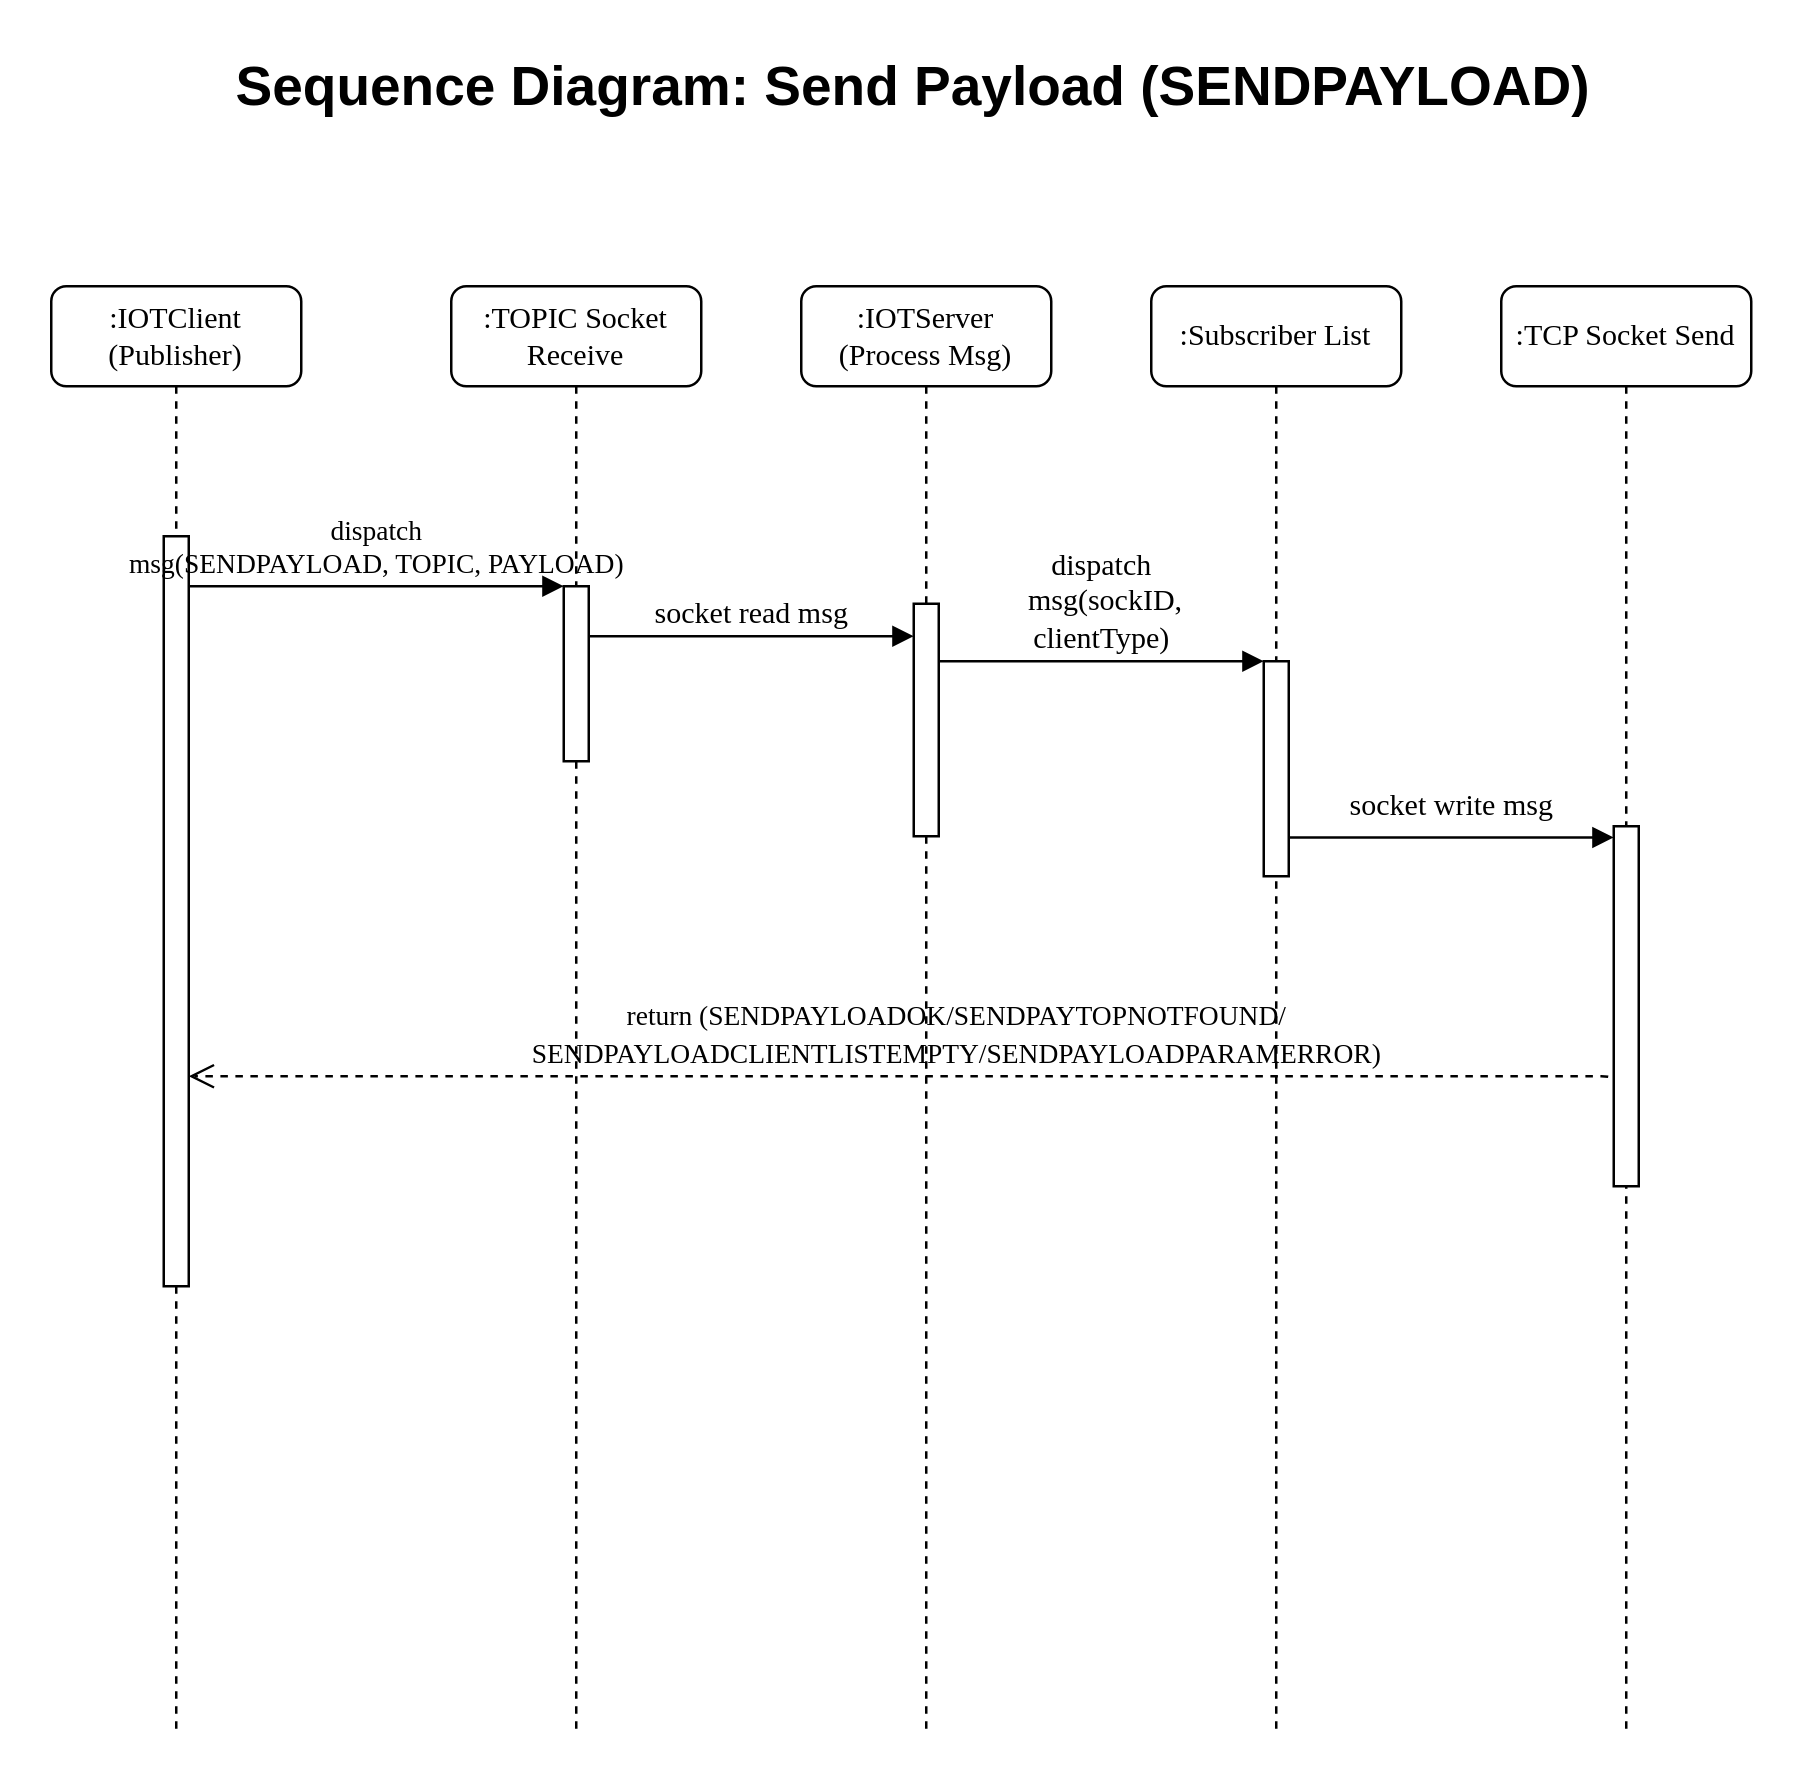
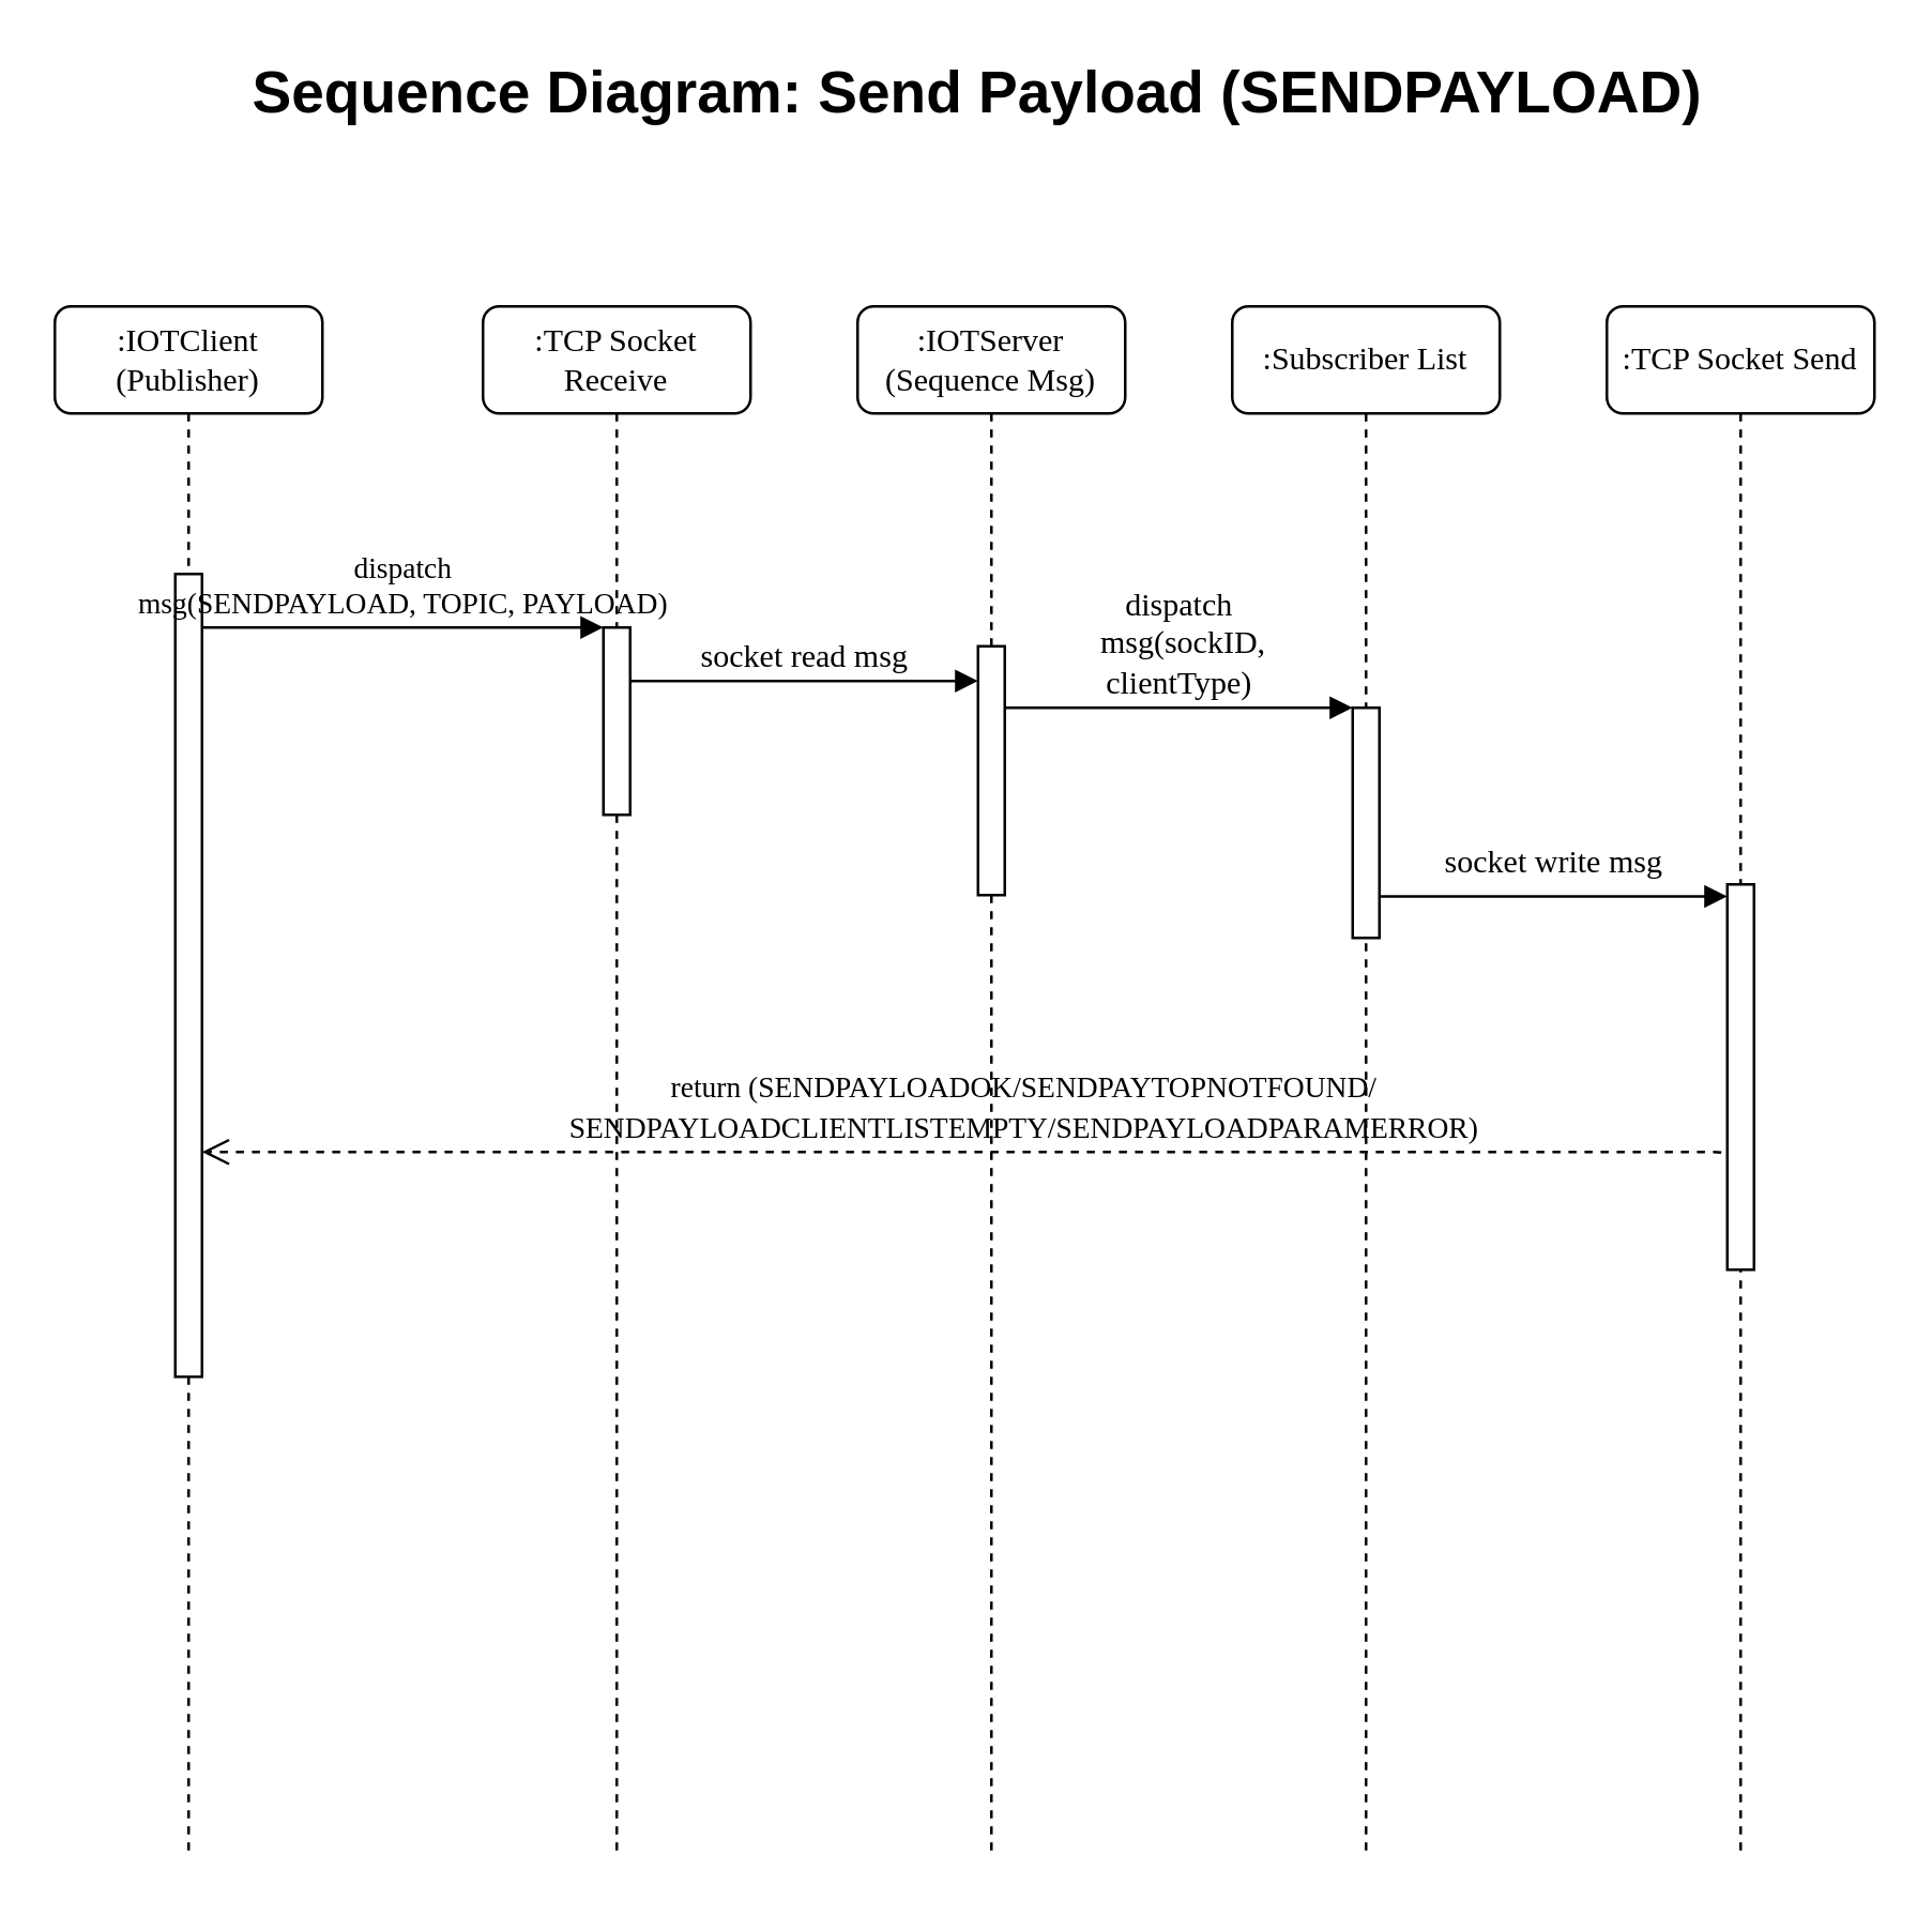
  <mxCell id="0" />
  <mxCell id="1" parent="0" />
  <mxCell id="2" value=":IOTClient (Publisher)" style="shape=umlLifeline;perimeter=lifelinePerimeter;whiteSpace=wrap;html=1;container=1;collapsible=0;recursiveResize=0;outlineConnect=0;rounded=1;shadow=0;comic=0;labelBackgroundColor=none;strokeWidth=1;fontFamily=Verdana;fontSize=12;align=center;" parent="1" vertex="1"><mxGeometry x="20" y="114" width="100" height="580" as="geometry" /></mxCell>
  <mxCell id="3" value="" style="html=1;points=[];perimeter=orthogonalPerimeter;rounded=0;shadow=0;comic=0;labelBackgroundColor=none;strokeWidth=1;fontFamily=Verdana;fontSize=12;align=center;" parent="2" vertex="1"><mxGeometry x="45" y="100" width="10" height="300" as="geometry" /></mxCell>
- <mxCell id="4" value=":TOPIC Socket Receive" style="shape=umlLifeline;perimeter=lifelinePerimeter;whiteSpace=wrap;html=1;container=1;collapsible=0;recursiveResize=0;outlineConnect=0;rounded=1;shadow=0;comic=0;labelBackgroundColor=none;strokeWidth=1;fontFamily=Verdana;fontSize=12;align=center;" parent="1" vertex="1"><mxGeometry x="180" y="114" width="100" height="580" as="geometry" /></mxCell>
+ <mxCell id="4" value=":TCP Socket Receive" style="shape=umlLifeline;perimeter=lifelinePerimeter;whiteSpace=wrap;html=1;container=1;collapsible=0;recursiveResize=0;outlineConnect=0;rounded=1;shadow=0;comic=0;labelBackgroundColor=none;strokeWidth=1;fontFamily=Verdana;fontSize=12;align=center;" parent="1" vertex="1"><mxGeometry x="180" y="114" width="100" height="580" as="geometry" /></mxCell>
  <mxCell id="5" value="" style="html=1;points=[];perimeter=orthogonalPerimeter;rounded=0;shadow=0;comic=0;labelBackgroundColor=none;strokeWidth=1;fontFamily=Verdana;fontSize=12;align=center;" parent="4" vertex="1"><mxGeometry x="45" y="120" width="10" height="70" as="geometry" /></mxCell>
- <mxCell id="6" value=":IOTServer (Process Msg)" style="shape=umlLifeline;perimeter=lifelinePerimeter;whiteSpace=wrap;html=1;container=1;collapsible=0;recursiveResize=0;outlineConnect=0;rounded=1;shadow=0;comic=0;labelBackgroundColor=none;strokeWidth=1;fontFamily=Verdana;fontSize=12;align=center;" parent="1" vertex="1"><mxGeometry x="320" y="114" width="100" height="580" as="geometry" /></mxCell>
+ <mxCell id="6" value=":IOTServer (Sequence Msg)" style="shape=umlLifeline;perimeter=lifelinePerimeter;whiteSpace=wrap;html=1;container=1;collapsible=0;recursiveResize=0;outlineConnect=0;rounded=1;shadow=0;comic=0;labelBackgroundColor=none;strokeWidth=1;fontFamily=Verdana;fontSize=12;align=center;" parent="1" vertex="1"><mxGeometry x="320" y="114" width="100" height="580" as="geometry" /></mxCell>
  <mxCell id="7" value="" style="html=1;points=[];perimeter=orthogonalPerimeter;rounded=0;shadow=0;comic=0;labelBackgroundColor=none;strokeWidth=1;fontFamily=Verdana;fontSize=12;align=center;" parent="6" vertex="1"><mxGeometry x="45" y="127" width="10" height="93" as="geometry" /></mxCell>
  <mxCell id="8" value=":Subscriber List" style="shape=umlLifeline;perimeter=lifelinePerimeter;whiteSpace=wrap;html=1;container=1;collapsible=0;recursiveResize=0;outlineConnect=0;rounded=1;shadow=0;comic=0;labelBackgroundColor=none;strokeWidth=1;fontFamily=Verdana;fontSize=12;align=center;" parent="1" vertex="1"><mxGeometry x="460" y="114" width="100" height="580" as="geometry" /></mxCell>
  <mxCell id="9" value="socket read msg" style="html=1;verticalAlign=bottom;endArrow=block;labelBackgroundColor=none;fontFamily=Verdana;fontSize=12;edgeStyle=elbowEdgeStyle;elbow=vertical;" parent="1" source="5" target="7" edge="1"><mxGeometry relative="1" as="geometry"><mxPoint x="290" y="254" as="sourcePoint" /><Array as="points"><mxPoint x="240" y="254" /></Array></mxGeometry></mxCell>
  <mxCell id="10" value="" style="html=1;points=[];perimeter=orthogonalPerimeter;rounded=0;shadow=0;comic=0;labelBackgroundColor=none;strokeWidth=1;fontFamily=Verdana;fontSize=12;align=center;" parent="1" vertex="1"><mxGeometry x="505" y="264" width="10" height="86" as="geometry" /></mxCell>
  <mxCell id="11" value="&lt;div&gt;dispatch&lt;/div&gt;&lt;div&gt;&amp;nbsp;msg(sockID, &lt;br&gt;&lt;/div&gt;&lt;div&gt;clientType)&lt;br&gt;&lt;/div&gt;" style="html=1;verticalAlign=bottom;endArrow=block;entryX=0;entryY=0;labelBackgroundColor=none;fontFamily=Verdana;fontSize=12;edgeStyle=elbowEdgeStyle;elbow=vertical;" parent="1" source="7" target="10" edge="1"><mxGeometry relative="1" as="geometry"><mxPoint x="430" y="264" as="sourcePoint" /></mxGeometry></mxCell>
  <mxCell id="12" value="&lt;div&gt;&lt;font style=&quot;font-size: 11px&quot;&gt;return (SENDPAYLOADOK/&lt;/font&gt;&lt;font style=&quot;font-size: 11px&quot;&gt;&lt;font style=&quot;font-size: 11px&quot;&gt;SENDPAYTOPNOTFOUND/&lt;/font&gt;&lt;/font&gt;&lt;font style=&quot;font-size: 11px&quot;&gt;&lt;font style=&quot;font-size: 11px&quot;&gt;&lt;font style=&quot;font-size: 11px&quot;&gt;&lt;br&gt;&lt;/font&gt;&lt;/font&gt;&lt;/font&gt;&lt;/div&gt;&lt;div&gt;&lt;font style=&quot;font-size: 11px&quot;&gt;&lt;font style=&quot;font-size: 11px&quot;&gt;&lt;font style=&quot;font-size: 11px&quot;&gt;SENDPAYLOADCLIENTLISTEMPTY/&lt;/font&gt;&lt;/font&gt;&lt;/font&gt;&lt;font style=&quot;font-size: 11px&quot;&gt;&lt;font style=&quot;font-size: 11px&quot;&gt;&lt;font style=&quot;font-size: 11px&quot;&gt;&lt;font style=&quot;font-size: 11px&quot;&gt;SENDPAYLOADPARAMERROR&lt;/font&gt;&lt;/font&gt;&lt;/font&gt;)&lt;/font&gt;&lt;/div&gt;" style="html=1;verticalAlign=bottom;endArrow=open;dashed=1;endSize=8;labelBackgroundColor=none;fontFamily=Verdana;fontSize=12;edgeStyle=elbowEdgeStyle;elbow=vertical;exitX=1;exitY=0.962;exitDx=0;exitDy=0;exitPerimeter=0;" parent="1" edge="1"><mxGeometry relative="1" as="geometry"><mxPoint x="75" y="430" as="targetPoint" /><Array as="points"><mxPoint x="315" y="430" /><mxPoint x="65" y="630" /></Array><mxPoint x="650" y="468.528" as="sourcePoint" /></mxGeometry></mxCell>
  <mxCell id="13" value="&lt;div style=&quot;font-size: 11px&quot;&gt;&lt;font style=&quot;font-size: 11px&quot;&gt;dispatch &lt;br&gt;&lt;/font&gt;&lt;/div&gt;&lt;div style=&quot;font-size: 11px&quot;&gt;&lt;font style=&quot;font-size: 11px&quot;&gt;msg(SENDPAYLOAD, TOPIC, PAYLOAD)&lt;br&gt;&lt;/font&gt; &lt;/div&gt;" style="html=1;verticalAlign=bottom;endArrow=block;entryX=0;entryY=0;labelBackgroundColor=none;fontFamily=Verdana;fontSize=12;edgeStyle=elbowEdgeStyle;elbow=vertical;" parent="1" source="3" target="5" edge="1"><mxGeometry relative="1" as="geometry"><mxPoint x="150" y="234" as="sourcePoint" /></mxGeometry></mxCell>
  <mxCell id="14" value="Sequence Diagram: Send Payload (SENDPAYLOAD)" style="text;html=1;strokeColor=none;fillColor=none;align=center;verticalAlign=middle;whiteSpace=wrap;rounded=0;fontStyle=1;fontSize=22;" vertex="1" parent="1"><mxGeometry x="60" y="20" width="610" height="30" as="geometry" /></mxCell>
  <mxCell id="15" value=":TCP Socket Send" style="shape=umlLifeline;perimeter=lifelinePerimeter;whiteSpace=wrap;html=1;container=1;collapsible=0;recursiveResize=0;outlineConnect=0;rounded=1;shadow=0;comic=0;labelBackgroundColor=none;strokeWidth=1;fontFamily=Verdana;fontSize=12;align=center;" vertex="1" parent="1"><mxGeometry x="600" y="114" width="100" height="580" as="geometry" /></mxCell>
  <mxCell id="16" value="" style="html=1;points=[];perimeter=orthogonalPerimeter;rounded=0;shadow=0;comic=0;labelBackgroundColor=none;strokeWidth=1;fontFamily=Verdana;fontSize=12;align=center;" vertex="1" parent="15"><mxGeometry x="45" y="216" width="10" height="144" as="geometry" /></mxCell>
  <mxCell id="17" value="socket write msg" style="html=1;verticalAlign=bottom;endArrow=block;labelBackgroundColor=none;fontFamily=Verdana;fontSize=12;edgeStyle=elbowEdgeStyle;elbow=vertical;" edge="1" parent="15"><mxGeometry y="5" relative="1" as="geometry"><mxPoint x="-85" y="220.5" as="sourcePoint" /><Array as="points"><mxPoint x="-80" y="220.5" /></Array><mxPoint x="45" y="220.5" as="targetPoint" /><mxPoint y="1" as="offset" /></mxGeometry></mxCell>
